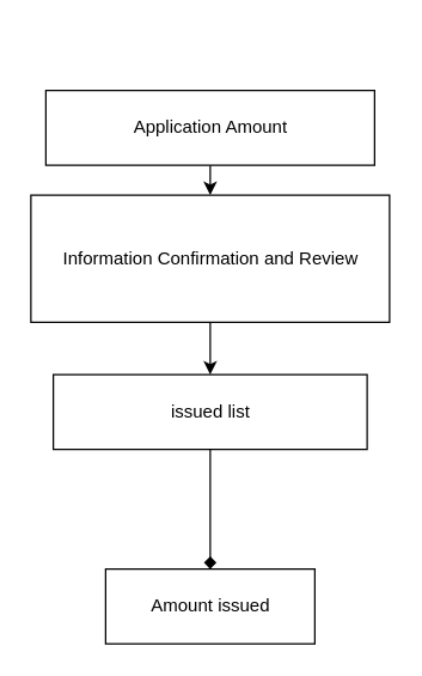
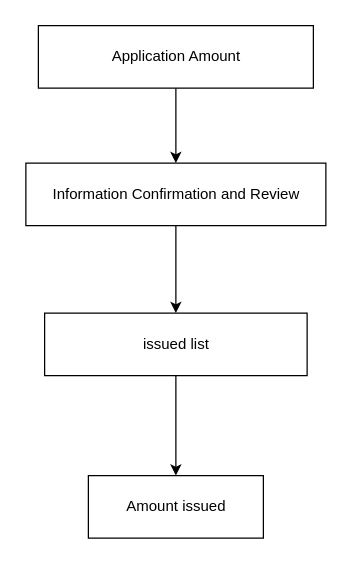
  <mxCell id="0" />
  <mxCell id="1" parent="0" />
  <mxCell id="2" style="edgeStyle=none;html=1;exitX=0.5;exitY=1;exitDx=0;exitDy=0;" edge="1" parent="1" source="3" target="5"><mxGeometry relative="1" as="geometry" /></mxCell>
- <mxCell id="3" value="Application Amount" style="html=1;" vertex="1" parent="1"><mxGeometry x="30" y="60" width="220" height="50" as="geometry" /></mxCell>
+ <mxCell id="3" value="Application Amount" style="html=1;" vertex="1" parent="1"><mxGeometry x="30" y="20" width="220" height="50" as="geometry" /></mxCell>
  <mxCell id="4" style="edgeStyle=none;html=1;exitX=0.5;exitY=1;exitDx=0;exitDy=0;" edge="1" parent="1" source="5" target="7"><mxGeometry relative="1" as="geometry" /></mxCell>
- <mxCell id="5" value="Information Confirmation and Review" style="html=1;" vertex="1" parent="1"><mxGeometry x="20" y="130" width="240" height="85" as="geometry" /></mxCell>
- <mxCell id="6" style="edgeStyle=none;html=1;exitX=0.5;exitY=1;exitDx=0;exitDy=0;entryX=0.5;entryY=0;entryDx=0;entryDy=0;endArrow=diamond;" edge="1" parent="1" source="7" target="8"><mxGeometry relative="1" as="geometry" /></mxCell>
+ <mxCell id="5" value="Information Confirmation and Review" style="html=1;" vertex="1" parent="1"><mxGeometry x="20" y="130" width="240" height="50" as="geometry" /></mxCell>
+ <mxCell id="6" style="edgeStyle=none;html=1;exitX=0.5;exitY=1;exitDx=0;exitDy=0;entryX=0.5;entryY=0;entryDx=0;entryDy=0;" edge="1" parent="1" source="7" target="8"><mxGeometry relative="1" as="geometry" /></mxCell>
  <mxCell id="7" value="issued list" style="html=1;" vertex="1" parent="1"><mxGeometry x="35" y="250" width="210" height="50" as="geometry" /></mxCell>
  <mxCell id="8" value="Amount issued" style="html=1;" vertex="1" parent="1"><mxGeometry x="70" y="380" width="140" height="50" as="geometry" /></mxCell>
